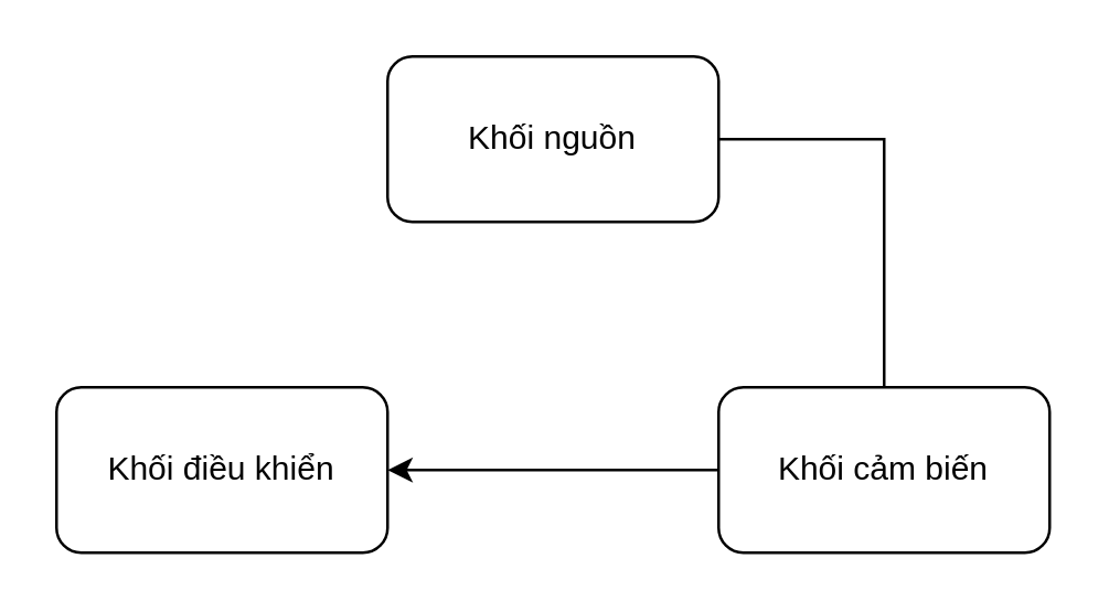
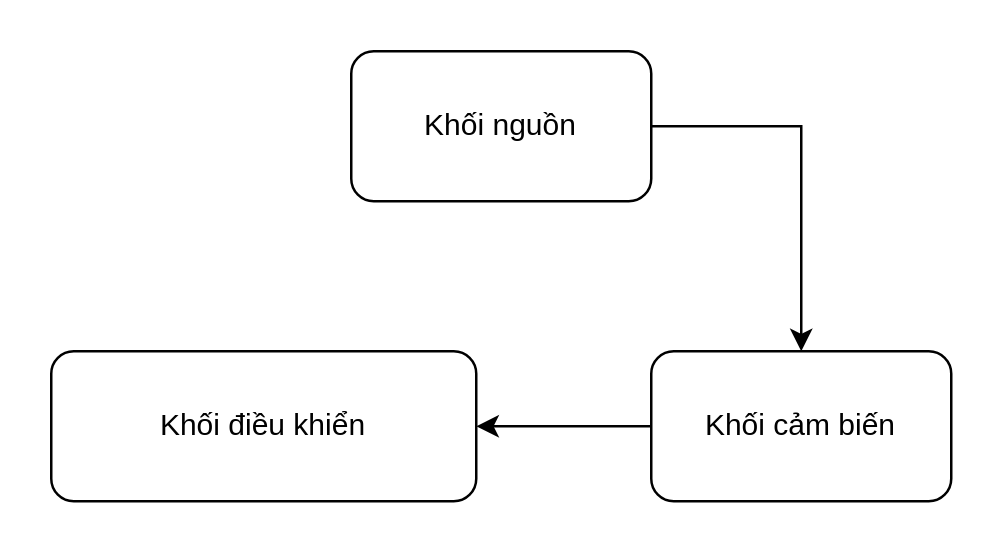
  <mxCell id="0" />
  <mxCell id="1" parent="0" />
- <mxCell id="2" style="edgeStyle=orthogonalEdgeStyle;rounded=0;orthogonalLoop=1;jettySize=auto;html=1;exitX=1;exitY=0.5;exitDx=0;exitDy=0;entryX=0.5;entryY=0;entryDx=0;entryDy=0;endArrow=none;" edge="1" parent="1" source="3" target="6"><mxGeometry relative="1" as="geometry" /></mxCell>
+ <mxCell id="2" style="edgeStyle=orthogonalEdgeStyle;rounded=0;orthogonalLoop=1;jettySize=auto;html=1;exitX=1;exitY=0.5;exitDx=0;exitDy=0;entryX=0.5;entryY=0;entryDx=0;entryDy=0;" edge="1" parent="1" source="3" target="6"><mxGeometry relative="1" as="geometry" /></mxCell>
  <mxCell id="3" value="Khối nguồn" style="rounded=1;whiteSpace=wrap;html=1;" vertex="1" parent="1"><mxGeometry x="140" y="20" width="120" height="60" as="geometry" /></mxCell>
- <mxCell id="4" value="Khối điều khiển" style="rounded=1;whiteSpace=wrap;html=1;" vertex="1" parent="1"><mxGeometry x="20" y="140" width="120" height="60" as="geometry" /></mxCell>
+ <mxCell id="4" value="Khối điều khiển" style="rounded=1;whiteSpace=wrap;html=1;" vertex="1" parent="1"><mxGeometry x="20" y="140" width="170" height="60" as="geometry" /></mxCell>
  <mxCell id="5" style="edgeStyle=orthogonalEdgeStyle;rounded=0;orthogonalLoop=1;jettySize=auto;html=1;exitX=0;exitY=0.5;exitDx=0;exitDy=0;entryX=1;entryY=0.5;entryDx=0;entryDy=0;" edge="1" parent="1" source="6" target="4"><mxGeometry relative="1" as="geometry" /></mxCell>
  <mxCell id="6" value="Khối cảm biến" style="rounded=1;whiteSpace=wrap;html=1;" vertex="1" parent="1"><mxGeometry x="260" y="140" width="120" height="60" as="geometry" /></mxCell>
